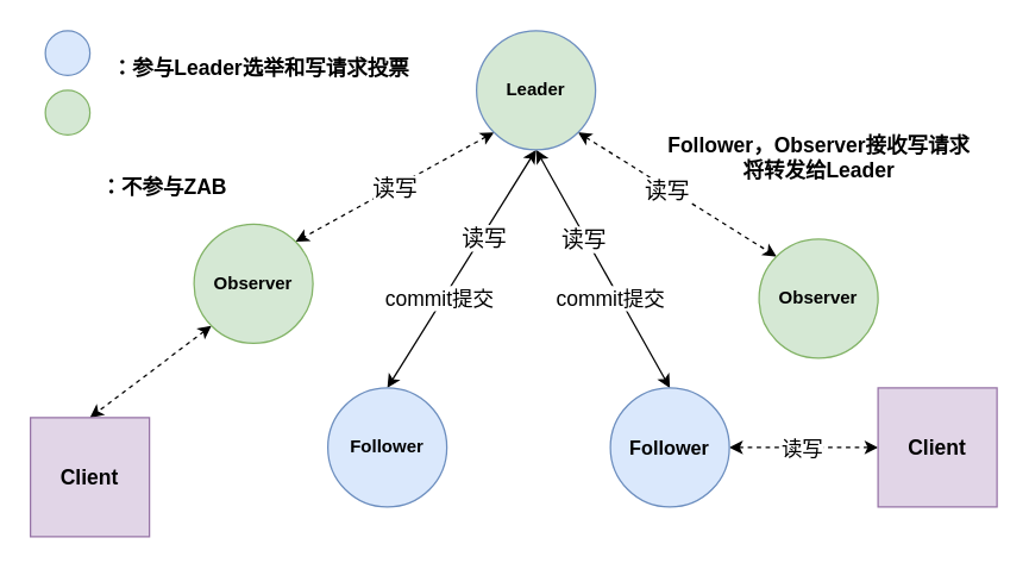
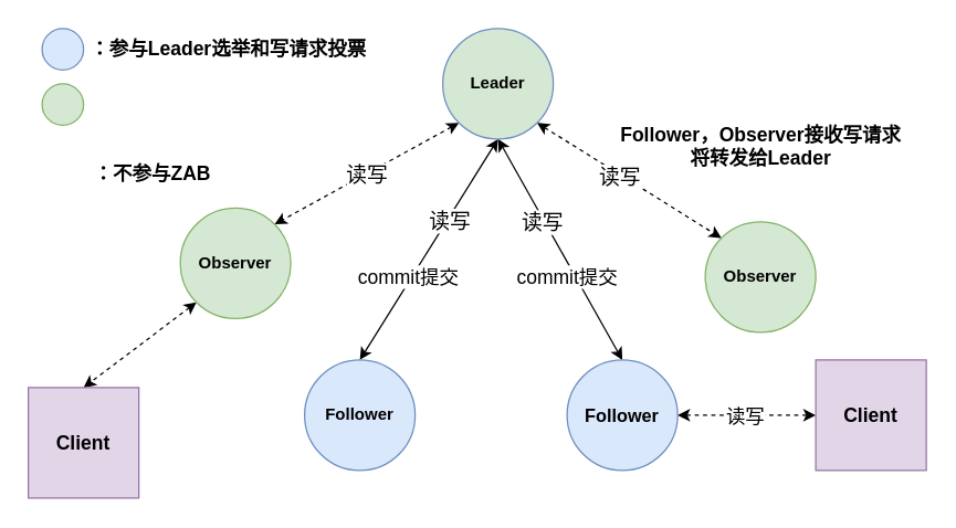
  <mxCell id="0" />
  <mxCell id="1" parent="0" />
  <mxCell id="2" style="shape=connector;rounded=0;orthogonalLoop=1;jettySize=auto;html=1;exitX=0;exitY=1;exitDx=0;exitDy=0;entryX=1;entryY=0;entryDx=0;entryDy=0;labelBackgroundColor=default;strokeColor=default;align=center;verticalAlign=middle;fontFamily=Helvetica;fontSize=11;fontColor=default;endArrow=classic;startArrow=classic;startFill=1;dashed=1;" edge="1" parent="1" source="12" target="15"><mxGeometry relative="1" as="geometry" /></mxCell>
  <mxCell id="3" value="&lt;font style=&quot;font-size: 15px;&quot;&gt;读写&lt;/font&gt;" style="edgeLabel;html=1;align=center;verticalAlign=middle;resizable=0;points=[];fontSize=11;fontFamily=Helvetica;fontColor=default;fontStyle=0" vertex="1" connectable="0" parent="2"><mxGeometry x="0.01" relative="1" as="geometry"><mxPoint as="offset" /></mxGeometry></mxCell>
  <mxCell id="4" style="shape=connector;rounded=0;orthogonalLoop=1;jettySize=auto;html=1;exitX=1;exitY=1;exitDx=0;exitDy=0;entryX=0;entryY=0;entryDx=0;entryDy=0;labelBackgroundColor=default;strokeColor=default;align=center;verticalAlign=middle;fontFamily=Helvetica;fontSize=11;fontColor=default;endArrow=classic;startArrow=classic;startFill=1;dashed=1;" edge="1" parent="1" source="12" target="13"><mxGeometry relative="1" as="geometry" /></mxCell>
  <mxCell id="5" value="&lt;font style=&quot;font-size: 15px;&quot;&gt;读写&lt;/font&gt;" style="edgeLabel;html=1;align=center;verticalAlign=middle;resizable=0;points=[];fontSize=11;fontFamily=Helvetica;fontColor=default;" vertex="1" connectable="0" parent="4"><mxGeometry x="-0.092" y="-1" relative="1" as="geometry"><mxPoint as="offset" /></mxGeometry></mxCell>
  <mxCell id="6" style="edgeStyle=none;shape=connector;rounded=0;orthogonalLoop=1;jettySize=auto;html=1;exitX=0.5;exitY=1;exitDx=0;exitDy=0;entryX=0.5;entryY=0;entryDx=0;entryDy=0;labelBackgroundColor=default;strokeColor=default;align=center;verticalAlign=middle;fontFamily=Helvetica;fontSize=11;fontColor=default;endArrow=classic;startArrow=classic;startFill=1;" edge="1" parent="1" source="12" target="16"><mxGeometry relative="1" as="geometry" /></mxCell>
  <mxCell id="7" value="&lt;font style=&quot;font-size: 15px;&quot;&gt;读写&lt;/font&gt;" style="edgeLabel;html=1;align=center;verticalAlign=middle;resizable=0;points=[];fontSize=11;fontFamily=Helvetica;fontColor=default;" vertex="1" connectable="0" parent="6"><mxGeometry x="-0.274" y="1" relative="1" as="geometry"><mxPoint as="offset" /></mxGeometry></mxCell>
  <mxCell id="8" value="&lt;font style=&quot;font-size: 14px;&quot;&gt;commit提交&lt;/font&gt;" style="edgeLabel;html=1;align=center;verticalAlign=middle;resizable=0;points=[];fontSize=11;fontFamily=Helvetica;fontColor=default;" vertex="1" connectable="0" parent="6"><mxGeometry x="0.305" y="-1" relative="1" as="geometry"><mxPoint x="1" y="-4" as="offset" /></mxGeometry></mxCell>
  <mxCell id="9" style="edgeStyle=none;shape=connector;rounded=0;orthogonalLoop=1;jettySize=auto;html=1;exitX=0.5;exitY=1;exitDx=0;exitDy=0;entryX=0.5;entryY=0;entryDx=0;entryDy=0;labelBackgroundColor=default;strokeColor=default;align=center;verticalAlign=middle;fontFamily=Helvetica;fontSize=11;fontColor=default;endArrow=classic;startArrow=classic;startFill=1;" edge="1" parent="1" source="12" target="19"><mxGeometry relative="1" as="geometry" /></mxCell>
  <mxCell id="10" value="&lt;font style=&quot;font-size: 14px;&quot;&gt;commit提交&lt;/font&gt;" style="edgeLabel;html=1;align=center;verticalAlign=middle;resizable=0;points=[];fontSize=11;fontFamily=Helvetica;fontColor=default;" vertex="1" connectable="0" parent="9"><mxGeometry x="0.225" relative="1" as="geometry"><mxPoint x="-5" y="2" as="offset" /></mxGeometry></mxCell>
  <mxCell id="11" value="&lt;font style=&quot;font-size: 15px;&quot;&gt;读写&lt;/font&gt;" style="edgeLabel;html=1;align=center;verticalAlign=middle;resizable=0;points=[];fontSize=11;fontFamily=Helvetica;fontColor=default;" vertex="1" connectable="0" parent="9"><mxGeometry x="-0.275" y="-2" relative="1" as="geometry"><mxPoint as="offset" /></mxGeometry></mxCell>
  <mxCell id="12" value="Leader" style="ellipse;whiteSpace=wrap;html=1;aspect=fixed;fillColor=#d5e8d4;strokeColor=#6c8ebf;fontStyle=1;" vertex="1" parent="1"><mxGeometry x="320" y="20" width="80" height="80" as="geometry" /></mxCell>
  <mxCell id="13" value="Observer" style="ellipse;whiteSpace=wrap;html=1;aspect=fixed;fillColor=#d5e8d4;strokeColor=#82b366;fontStyle=1" vertex="1" parent="1"><mxGeometry x="510" y="160" width="80" height="80" as="geometry" /></mxCell>
  <mxCell id="14" style="edgeStyle=none;shape=connector;rounded=0;orthogonalLoop=1;jettySize=auto;html=1;exitX=0;exitY=1;exitDx=0;exitDy=0;entryX=0.5;entryY=0;entryDx=0;entryDy=0;labelBackgroundColor=default;strokeColor=default;align=center;verticalAlign=middle;fontFamily=Helvetica;fontSize=11;fontColor=default;endArrow=classic;startArrow=classic;startFill=1;dashed=1;" edge="1" parent="1" source="15" target="20"><mxGeometry relative="1" as="geometry" /></mxCell>
  <mxCell id="15" value="Observer" style="ellipse;whiteSpace=wrap;html=1;aspect=fixed;fillColor=#d5e8d4;strokeColor=#82b366;fontStyle=1" vertex="1" parent="1"><mxGeometry x="130" y="150" width="80" height="80" as="geometry" /></mxCell>
  <mxCell id="16" value="&lt;b&gt;&lt;font style=&quot;font-size: 12px;&quot;&gt;Follower&lt;/font&gt;&lt;/b&gt;" style="ellipse;whiteSpace=wrap;html=1;aspect=fixed;fontFamily=Helvetica;fontSize=11;fillColor=#dae8fc;strokeColor=#6c8ebf;" vertex="1" parent="1"><mxGeometry x="220" y="260" width="80" height="80" as="geometry" /></mxCell>
  <mxCell id="17" style="edgeStyle=none;shape=connector;rounded=0;orthogonalLoop=1;jettySize=auto;html=1;exitX=1;exitY=0.5;exitDx=0;exitDy=0;entryX=0;entryY=0.5;entryDx=0;entryDy=0;labelBackgroundColor=default;strokeColor=default;align=center;verticalAlign=middle;fontFamily=Helvetica;fontSize=11;fontColor=default;endArrow=classic;startArrow=classic;startFill=1;dashed=1;" edge="1" parent="1" source="19" target="21"><mxGeometry relative="1" as="geometry" /></mxCell>
  <mxCell id="18" value="&lt;font style=&quot;font-size: 14px;&quot;&gt;读写&lt;/font&gt;" style="edgeLabel;html=1;align=center;verticalAlign=middle;resizable=0;points=[];fontSize=11;fontFamily=Helvetica;fontColor=default;" vertex="1" connectable="0" parent="17"><mxGeometry x="-0.032" relative="1" as="geometry"><mxPoint as="offset" /></mxGeometry></mxCell>
  <mxCell id="19" value="&lt;font style=&quot;font-size: 13px;&quot;&gt;Follower&lt;/font&gt;" style="ellipse;whiteSpace=wrap;html=1;aspect=fixed;fontFamily=Helvetica;fontSize=11;fillColor=#dae8fc;strokeColor=#6c8ebf;fontStyle=1" vertex="1" parent="1"><mxGeometry x="410" y="260" width="80" height="80" as="geometry" /></mxCell>
  <mxCell id="20" value="&lt;font style=&quot;font-size: 14px;&quot;&gt;&lt;b&gt;Client&lt;/b&gt;&lt;/font&gt;" style="rounded=0;whiteSpace=wrap;html=1;fontFamily=Helvetica;fontSize=11;fillColor=#e1d5e7;strokeColor=#9673a6;" vertex="1" parent="1"><mxGeometry x="20" y="280" width="80" height="80" as="geometry" /></mxCell>
  <mxCell id="21" value="&lt;font style=&quot;font-size: 14px;&quot;&gt;&lt;b&gt;Client&lt;/b&gt;&lt;/font&gt;" style="rounded=0;whiteSpace=wrap;html=1;fontFamily=Helvetica;fontSize=11;fillColor=#e1d5e7;strokeColor=#9673a6;" vertex="1" parent="1"><mxGeometry x="590" y="260" width="80" height="80" as="geometry" /></mxCell>
  <mxCell id="22" value="" style="ellipse;whiteSpace=wrap;html=1;aspect=fixed;fontFamily=Helvetica;fontSize=11;fillColor=#dae8fc;strokeColor=#6c8ebf;" vertex="1" parent="1"><mxGeometry x="30" y="20" width="30" height="30" as="geometry" /></mxCell>
- <mxCell id="23" value="&lt;font style=&quot;font-size: 14px;&quot;&gt;：参与Leader选举和写请求投票&lt;/font&gt;" style="text;html=1;strokeColor=none;fillColor=none;align=center;verticalAlign=middle;whiteSpace=wrap;rounded=0;fontSize=11;fontFamily=Helvetica;fontColor=default;fontStyle=1" vertex="1" parent="1"><mxGeometry x="70" y="30" width="210" height="30" as="geometry" /></mxCell>
+ <mxCell id="23" value="&lt;font style=&quot;font-size: 14px;&quot;&gt;：参与Leader选举和写请求投票&lt;/font&gt;" style="text;html=1;strokeColor=none;fillColor=none;align=center;verticalAlign=middle;whiteSpace=wrap;rounded=0;fontSize=11;fontFamily=Helvetica;fontColor=default;fontStyle=1" vertex="1" parent="1"><mxGeometry x="60" y="20" width="210" height="30" as="geometry" /></mxCell>
  <mxCell id="24" value="" style="ellipse;whiteSpace=wrap;html=1;aspect=fixed;fontFamily=Helvetica;fontSize=11;fillColor=#d5e8d4;strokeColor=#82b366;" vertex="1" parent="1"><mxGeometry x="30" y="60" width="30" height="30" as="geometry" /></mxCell>
  <mxCell id="25" value="&lt;font style=&quot;font-size: 14px;&quot;&gt;：不参与ZAB&lt;/font&gt;" style="text;html=1;strokeColor=none;fillColor=none;align=center;verticalAlign=middle;whiteSpace=wrap;rounded=0;fontSize=11;fontFamily=Helvetica;fontColor=default;fontStyle=1" vertex="1" parent="1"><mxGeometry x="60" y="110" width="100" height="30" as="geometry" /></mxCell>
  <mxCell id="26" value="&lt;font style=&quot;font-size: 14px;&quot;&gt;Follower，Observer接收写请求&lt;br&gt;将转发给Leader&lt;br&gt;&lt;/font&gt;" style="text;html=1;strokeColor=none;fillColor=none;align=center;verticalAlign=middle;whiteSpace=wrap;rounded=0;fontSize=11;fontFamily=Helvetica;fontColor=default;fontStyle=1" vertex="1" parent="1"><mxGeometry x="432.5" y="90" width="235" height="30" as="geometry" /></mxCell>
